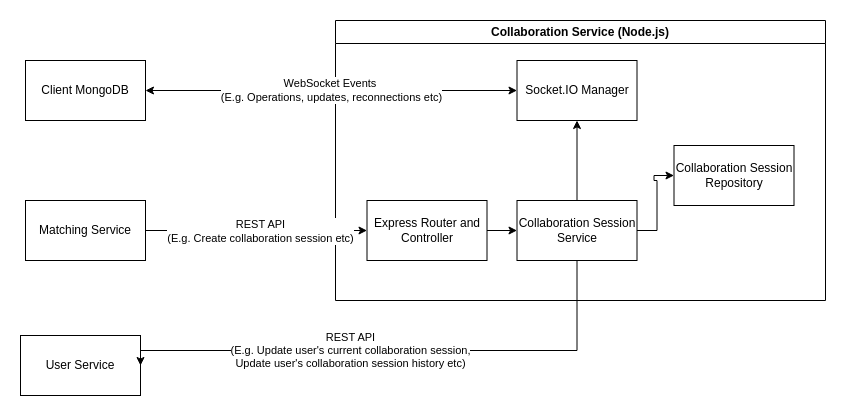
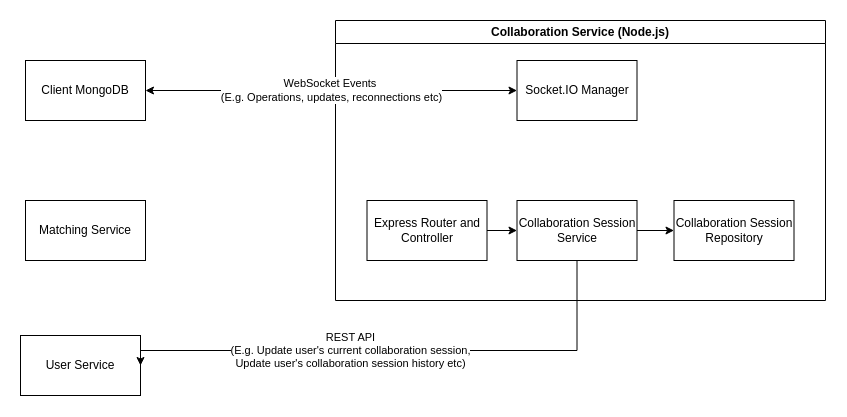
  <mxCell id="0" />
  <mxCell id="1" parent="0" />
  <mxCell id="2" value="Collaboration Service (Node.js)" style="swimlane;whiteSpace=wrap;html=1;" parent="1" vertex="1"><mxGeometry x="335" y="20" width="490" height="280" as="geometry"><mxRectangle x="390" y="120" width="210" height="30" as="alternateBounds" /></mxGeometry></mxCell>
  <mxCell id="3" value="" style="edgeStyle=orthogonalEdgeStyle;rounded=0;orthogonalLoop=1;jettySize=auto;html=1;" parent="2" source="4" target="7" edge="1"><mxGeometry relative="1" as="geometry" /></mxCell>
  <mxCell id="4" value="Express Router and Controller" style="rounded=0;whiteSpace=wrap;html=1;" parent="2" vertex="1"><mxGeometry x="31.5" y="180" width="120" height="60" as="geometry" /></mxCell>
  <mxCell id="5" value="" style="edgeStyle=orthogonalEdgeStyle;rounded=0;orthogonalLoop=1;jettySize=auto;html=1;" parent="2" source="7" target="8" edge="1"><mxGeometry relative="1" as="geometry" /></mxCell>
- <mxCell id="6" value="" style="edgeStyle=orthogonalEdgeStyle;rounded=0;orthogonalLoop=1;jettySize=auto;html=1;" parent="2" source="7" target="9" edge="1"><mxGeometry relative="1" as="geometry" /></mxCell>
  <mxCell id="7" value="Collaboration Session Service" style="whiteSpace=wrap;html=1;rounded=0;" parent="2" vertex="1"><mxGeometry x="181.5" y="180" width="120" height="60" as="geometry" /></mxCell>
- <mxCell id="8" value="Collaboration Session Repository" style="whiteSpace=wrap;html=1;rounded=0;" parent="2" vertex="1"><mxGeometry x="338.5" y="125" width="120" height="60" as="geometry" /></mxCell>
+ <mxCell id="8" value="Collaboration Session Repository" style="whiteSpace=wrap;html=1;rounded=0;" parent="2" vertex="1"><mxGeometry x="338.5" y="180" width="120" height="60" as="geometry" /></mxCell>
  <mxCell id="9" value="Socket.IO Manager" style="rounded=0;whiteSpace=wrap;html=1;" parent="2" vertex="1"><mxGeometry x="181.5" y="40" width="120" height="60" as="geometry" /></mxCell>
- <mxCell id="10" value="" style="endArrow=classic;html=1;rounded=0;exitX=1;exitY=0.5;exitDx=0;exitDy=0;entryX=0;entryY=0.5;entryDx=0;entryDy=0;" parent="1" source="12" target="4" edge="1"><mxGeometry width="50" height="50" relative="1" as="geometry"><mxPoint x="275" y="170" as="sourcePoint" /><mxPoint x="325" y="120" as="targetPoint" /></mxGeometry></mxCell>
- <mxCell id="11" value="REST API&lt;br&gt;(E.g. Create collaboration session etc)" style="edgeLabel;html=1;align=center;verticalAlign=middle;resizable=0;points=[];" parent="10" vertex="1" connectable="0"><mxGeometry x="0.06" relative="1" as="geometry"><mxPoint x="-3" as="offset" /></mxGeometry></mxCell>
  <mxCell id="12" value="Matching Service" style="rounded=0;whiteSpace=wrap;html=1;" parent="1" vertex="1"><mxGeometry x="25" y="200" width="120" height="60" as="geometry" /></mxCell>
  <mxCell id="13" value="Client MongoDB" style="rounded=0;whiteSpace=wrap;html=1;" parent="1" vertex="1"><mxGeometry x="25" y="60" width="120" height="60" as="geometry" /></mxCell>
  <mxCell id="14" value="User Service" style="rounded=0;whiteSpace=wrap;html=1;" parent="1" vertex="1"><mxGeometry x="20" y="335" width="120" height="60" as="geometry" /></mxCell>
  <mxCell id="15" style="edgeStyle=orthogonalEdgeStyle;rounded=0;orthogonalLoop=1;jettySize=auto;html=1;entryX=1;entryY=0.5;entryDx=0;entryDy=0;" parent="1" source="7" target="14" edge="1"><mxGeometry relative="1" as="geometry"><mxPoint x="255" y="340" as="targetPoint" /><Array as="points"><mxPoint x="577" y="350" /></Array></mxGeometry></mxCell>
  <mxCell id="16" value="REST API&lt;div&gt;(E.g.&lt;span style=&quot;background-color: light-dark(#ffffff, var(--ge-dark-color, #121212)); color: light-dark(rgb(0, 0, 0), rgb(255, 255, 255));&quot;&gt;&amp;nbsp;Update user's current collaboration session,&lt;/span&gt;&lt;/div&gt;&lt;div&gt;Update user's collaboration session history etc)&lt;/div&gt;" style="edgeLabel;html=1;align=center;verticalAlign=middle;resizable=0;points=[];" parent="15" vertex="1" connectable="0"><mxGeometry x="0.17" y="-1" relative="1" as="geometry"><mxPoint as="offset" /></mxGeometry></mxCell>
  <mxCell id="17" value="" style="endArrow=classic;startArrow=classic;html=1;rounded=0;exitX=1;exitY=0.5;exitDx=0;exitDy=0;entryX=0;entryY=0.5;entryDx=0;entryDy=0;" parent="1" source="13" target="9" edge="1"><mxGeometry width="50" height="50" relative="1" as="geometry"><mxPoint x="465" y="200" as="sourcePoint" /><mxPoint x="515" y="150" as="targetPoint" /></mxGeometry></mxCell>
  <mxCell id="18" value="WebSocket Events&amp;nbsp;&lt;div&gt;(E.g. Operations, updates, reconnections etc)&lt;/div&gt;" style="edgeLabel;html=1;align=center;verticalAlign=middle;resizable=0;points=[];" parent="17" vertex="1" connectable="0"><mxGeometry x="-0.006" y="1" relative="1" as="geometry"><mxPoint as="offset" /></mxGeometry></mxCell>
